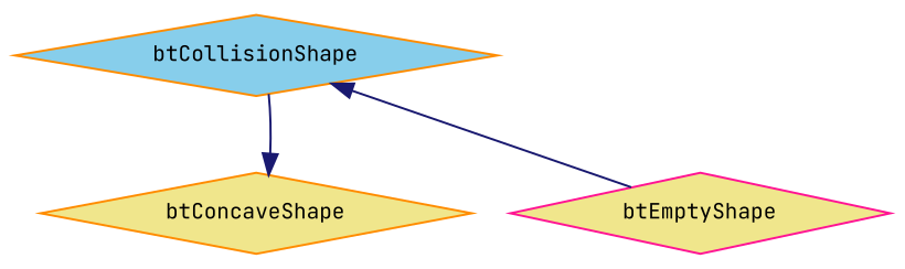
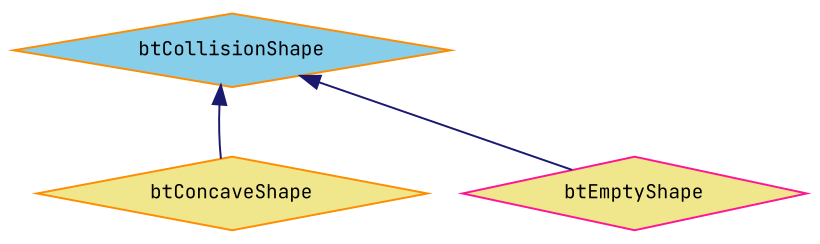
  digraph {
    fontname="JetBrains Mono"
    node [color=darkorange fillcolor=khaki fontname="JetBrains Mono" fontsize=10 shape=diamond style=filled]
    edge [color=midnightblue dir=back fontname="JetBrains Mono" fontsize=10 labelfontname=Helvetica labelfontsize=10 style=solid]
    n1 [color=deeppink fontcolor=black height=0.2 label=btEmptyShape width=0.4]
    n2 [height=0.2 label=btConcaveShape width=0.4]
    n3 [fillcolor=skyblue height=0.2 label=btCollisionShape width=0.4]
    n3 -> n1
-   n2 -> n3
+   n3 -> n2
  }
